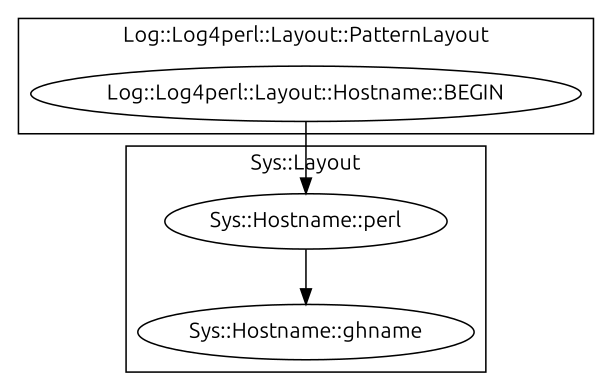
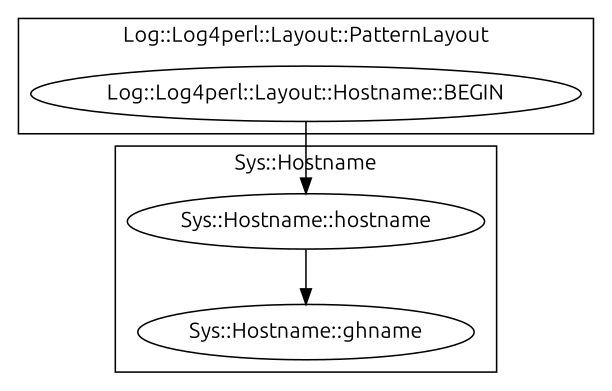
  digraph {
    fontname=Ubuntu
    node [fontname=Ubuntu]
    edge [fontname=Ubuntu]
    n1 [label="Log::Log4perl::Layout::Hostname::BEGIN"]
-   "Sys::Hostname::hostname" [label="Sys::Hostname::perl"]
+   "Sys::Hostname::hostname"
    "Sys::Hostname::ghname"
    subgraph cluster_1 {
      label="Log::Log4perl::Layout::PatternLayout"
      n1
    }
    subgraph cluster_2 {
-     label="Sys::Layout"
+     label="Sys::Hostname"
      "Sys::Hostname::hostname"
      "Sys::Hostname::ghname"
    }
    n1 -> "Sys::Hostname::hostname"
    "Sys::Hostname::hostname" -> "Sys::Hostname::ghname"
  }
